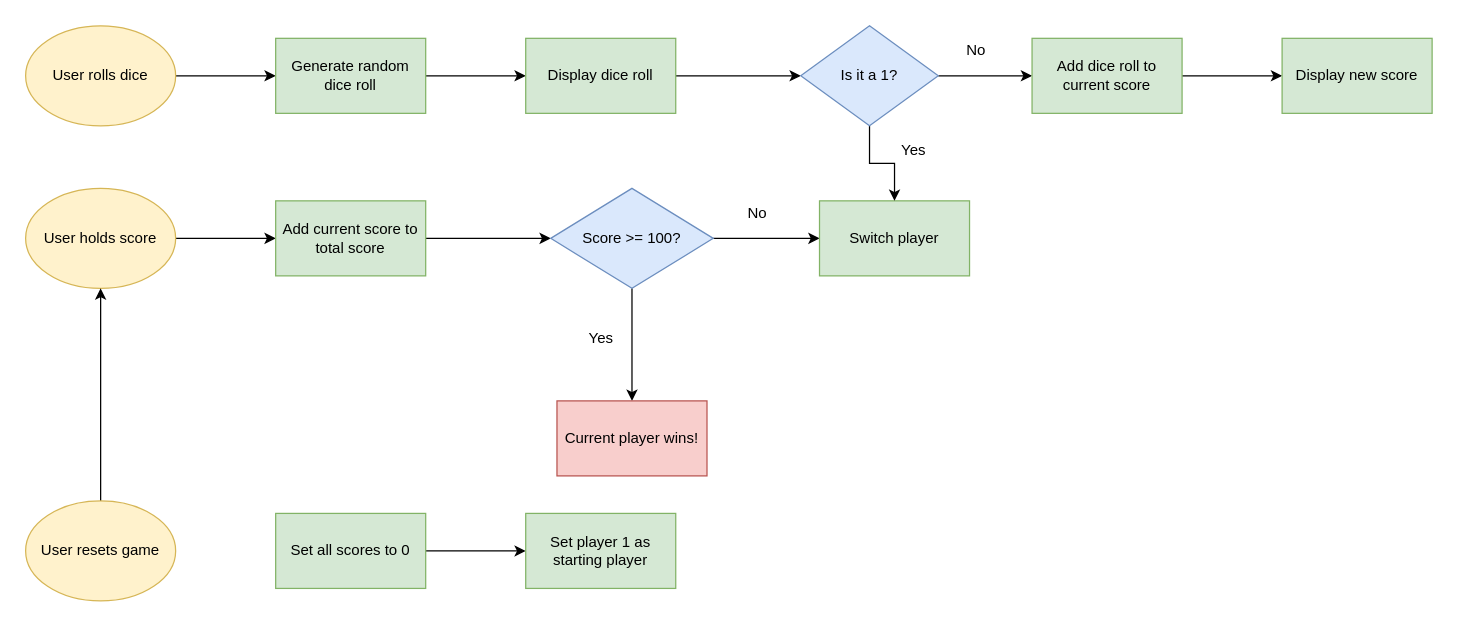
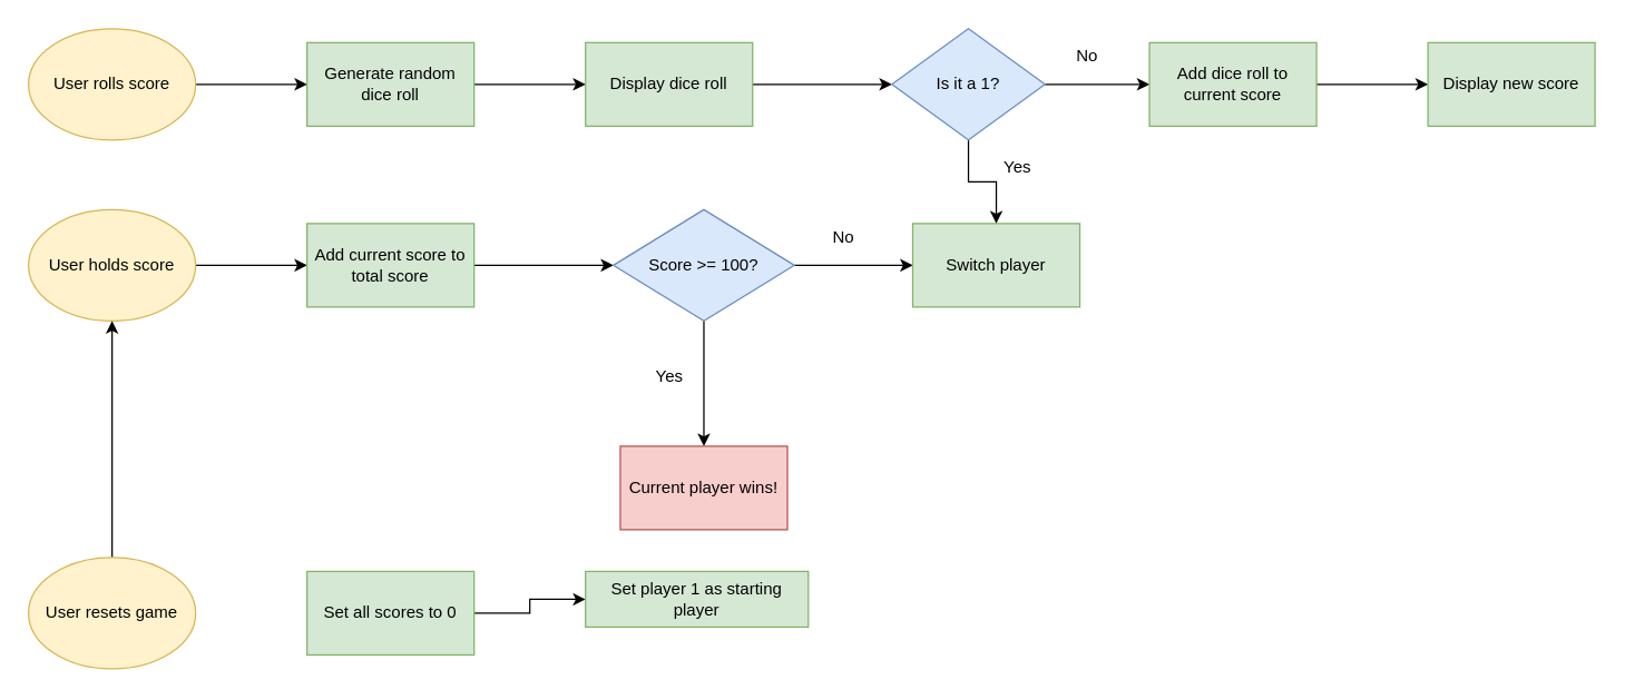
  <mxCell id="0" />
  <mxCell id="1" parent="0" />
  <mxCell id="2" value="" style="edgeStyle=orthogonalEdgeStyle;rounded=0;orthogonalLoop=1;jettySize=auto;html=1;" parent="1" source="3" target="9" edge="1"><mxGeometry relative="1" as="geometry" /></mxCell>
- <mxCell id="3" value="User rolls dice" style="ellipse;whiteSpace=wrap;html=1;fillColor=#fff2cc;strokeColor=#d6b656;" parent="1" vertex="1"><mxGeometry x="20" y="20" width="120" height="80" as="geometry" /></mxCell>
+ <mxCell id="3" value="User rolls score" style="ellipse;whiteSpace=wrap;html=1;fillColor=#fff2cc;strokeColor=#d6b656;" parent="1" vertex="1"><mxGeometry x="20" y="20" width="120" height="80" as="geometry" /></mxCell>
  <mxCell id="4" value="" style="edgeStyle=orthogonalEdgeStyle;rounded=0;orthogonalLoop=1;jettySize=auto;html=1;jumpSize=6;endSize=6;startSize=6;" parent="1" source="5" target="13" edge="1"><mxGeometry relative="1" as="geometry" /></mxCell>
  <mxCell id="5" value="User holds score" style="ellipse;whiteSpace=wrap;html=1;fillColor=#fff2cc;strokeColor=#d6b656;" parent="1" vertex="1"><mxGeometry x="20" y="150" width="120" height="80" as="geometry" /></mxCell>
  <mxCell id="6" value="" style="edgeStyle=orthogonalEdgeStyle;rounded=0;orthogonalLoop=1;jettySize=auto;html=1;" parent="1" source="7" target="5" edge="1"><mxGeometry relative="1" as="geometry" /></mxCell>
  <mxCell id="7" value="User resets game" style="ellipse;whiteSpace=wrap;html=1;fillColor=#fff2cc;strokeColor=#d6b656;" parent="1" vertex="1"><mxGeometry x="20" y="400" width="120" height="80" as="geometry" /></mxCell>
  <mxCell id="8" value="" style="edgeStyle=orthogonalEdgeStyle;rounded=0;orthogonalLoop=1;jettySize=auto;html=1;" parent="1" source="9" target="11" edge="1"><mxGeometry relative="1" as="geometry" /></mxCell>
  <mxCell id="9" value="Generate random dice roll" style="whiteSpace=wrap;html=1;strokeColor=#82b366;fillColor=#d5e8d4;" parent="1" vertex="1"><mxGeometry x="220" y="30" width="120" height="60" as="geometry" /></mxCell>
  <mxCell id="10" value="" style="edgeStyle=orthogonalEdgeStyle;rounded=0;orthogonalLoop=1;jettySize=auto;html=1;" parent="1" source="11" target="23" edge="1"><mxGeometry relative="1" as="geometry" /></mxCell>
  <mxCell id="11" value="Display dice roll" style="whiteSpace=wrap;html=1;strokeColor=#82b366;fillColor=#d5e8d4;" parent="1" vertex="1"><mxGeometry x="420" y="30" width="120" height="60" as="geometry" /></mxCell>
  <mxCell id="12" value="" style="edgeStyle=orthogonalEdgeStyle;rounded=0;orthogonalLoop=1;jettySize=auto;html=1;" parent="1" source="13" target="16" edge="1"><mxGeometry relative="1" as="geometry" /></mxCell>
  <mxCell id="13" value="&lt;span&gt;Add current score to total score&lt;/span&gt;" style="whiteSpace=wrap;html=1;strokeColor=#82b366;fillColor=#d5e8d4;" parent="1" vertex="1"><mxGeometry x="220" y="160" width="120" height="60" as="geometry" /></mxCell>
  <mxCell id="14" value="" style="edgeStyle=orthogonalEdgeStyle;rounded=0;orthogonalLoop=1;jettySize=auto;html=1;" parent="1" source="16" target="17" edge="1"><mxGeometry relative="1" as="geometry" /></mxCell>
  <mxCell id="15" value="" style="edgeStyle=orthogonalEdgeStyle;rounded=0;orthogonalLoop=1;jettySize=auto;html=1;" parent="1" source="16" target="19" edge="1"><mxGeometry relative="1" as="geometry" /></mxCell>
  <mxCell id="16" value="Score &amp;gt;= 100?" style="rhombus;whiteSpace=wrap;html=1;strokeColor=#6c8ebf;fillColor=#dae8fc;" parent="1" vertex="1"><mxGeometry x="440" y="150" width="130" height="80" as="geometry" /></mxCell>
  <mxCell id="17" value="Current player wins!" style="whiteSpace=wrap;html=1;strokeColor=#b85450;fillColor=#f8cecc;" parent="1" vertex="1"><mxGeometry x="445" y="320" width="120" height="60" as="geometry" /></mxCell>
  <mxCell id="18" value="Yes" style="text;html=1;align=center;verticalAlign=middle;resizable=0;points=[];autosize=1;strokeColor=none;" parent="1" vertex="1"><mxGeometry x="460" y="260" width="40" height="20" as="geometry" /></mxCell>
  <mxCell id="19" value="Switch player" style="whiteSpace=wrap;html=1;strokeColor=#82b366;fillColor=#d5e8d4;" parent="1" vertex="1"><mxGeometry x="655" y="160" width="120" height="60" as="geometry" /></mxCell>
  <mxCell id="20" value="No" style="text;html=1;align=center;verticalAlign=middle;resizable=0;points=[];autosize=1;strokeColor=none;" parent="1" vertex="1"><mxGeometry x="590" y="160" width="30" height="20" as="geometry" /></mxCell>
  <mxCell id="21" value="" style="edgeStyle=orthogonalEdgeStyle;rounded=0;orthogonalLoop=1;jettySize=auto;html=1;" parent="1" source="23" target="19" edge="1"><mxGeometry relative="1" as="geometry" /></mxCell>
  <mxCell id="22" value="" style="edgeStyle=orthogonalEdgeStyle;rounded=0;orthogonalLoop=1;jettySize=auto;html=1;" parent="1" source="23" target="26" edge="1"><mxGeometry relative="1" as="geometry" /></mxCell>
  <mxCell id="23" value="Is it a 1?" style="rhombus;whiteSpace=wrap;html=1;strokeColor=#6c8ebf;fillColor=#dae8fc;" parent="1" vertex="1"><mxGeometry x="640" y="20" width="110" height="80" as="geometry" /></mxCell>
  <mxCell id="24" value="Yes" style="text;html=1;align=center;verticalAlign=middle;resizable=0;points=[];autosize=1;strokeColor=none;" parent="1" vertex="1"><mxGeometry x="710" y="110" width="40" height="20" as="geometry" /></mxCell>
  <mxCell id="25" value="" style="edgeStyle=orthogonalEdgeStyle;rounded=0;orthogonalLoop=1;jettySize=auto;html=1;" parent="1" source="26" target="28" edge="1"><mxGeometry relative="1" as="geometry" /></mxCell>
  <mxCell id="26" value="Add dice roll to current score" style="whiteSpace=wrap;html=1;strokeColor=#82b366;fillColor=#d5e8d4;" parent="1" vertex="1"><mxGeometry x="825" y="30" width="120" height="60" as="geometry" /></mxCell>
  <mxCell id="27" value="No" style="text;html=1;align=center;verticalAlign=middle;resizable=0;points=[];autosize=1;strokeColor=none;" parent="1" vertex="1"><mxGeometry x="765" y="30" width="30" height="20" as="geometry" /></mxCell>
  <mxCell id="28" value="Display new score" style="whiteSpace=wrap;html=1;strokeColor=#82b366;fillColor=#d5e8d4;" parent="1" vertex="1"><mxGeometry x="1025" y="30" width="120" height="60" as="geometry" /></mxCell>
  <mxCell id="29" value="" style="edgeStyle=orthogonalEdgeStyle;rounded=0;orthogonalLoop=1;jettySize=auto;html=1;" parent="1" source="30" target="31" edge="1"><mxGeometry relative="1" as="geometry" /></mxCell>
  <mxCell id="30" value="Set all scores to 0" style="whiteSpace=wrap;html=1;strokeColor=#82b366;fillColor=#d5e8d4;" parent="1" vertex="1"><mxGeometry x="220" y="410" width="120" height="60" as="geometry" /></mxCell>
- <mxCell id="31" value="Set player 1 as starting player" style="whiteSpace=wrap;html=1;strokeColor=#82b366;fillColor=#d5e8d4;" parent="1" vertex="1"><mxGeometry x="420" y="410" width="120" height="60" as="geometry" /></mxCell>
+ <mxCell id="31" value="Set player 1 as starting player" style="whiteSpace=wrap;html=1;strokeColor=#82b366;fillColor=#d5e8d4;" parent="1" vertex="1"><mxGeometry x="420" y="410" width="160" height="40" as="geometry" /></mxCell>
